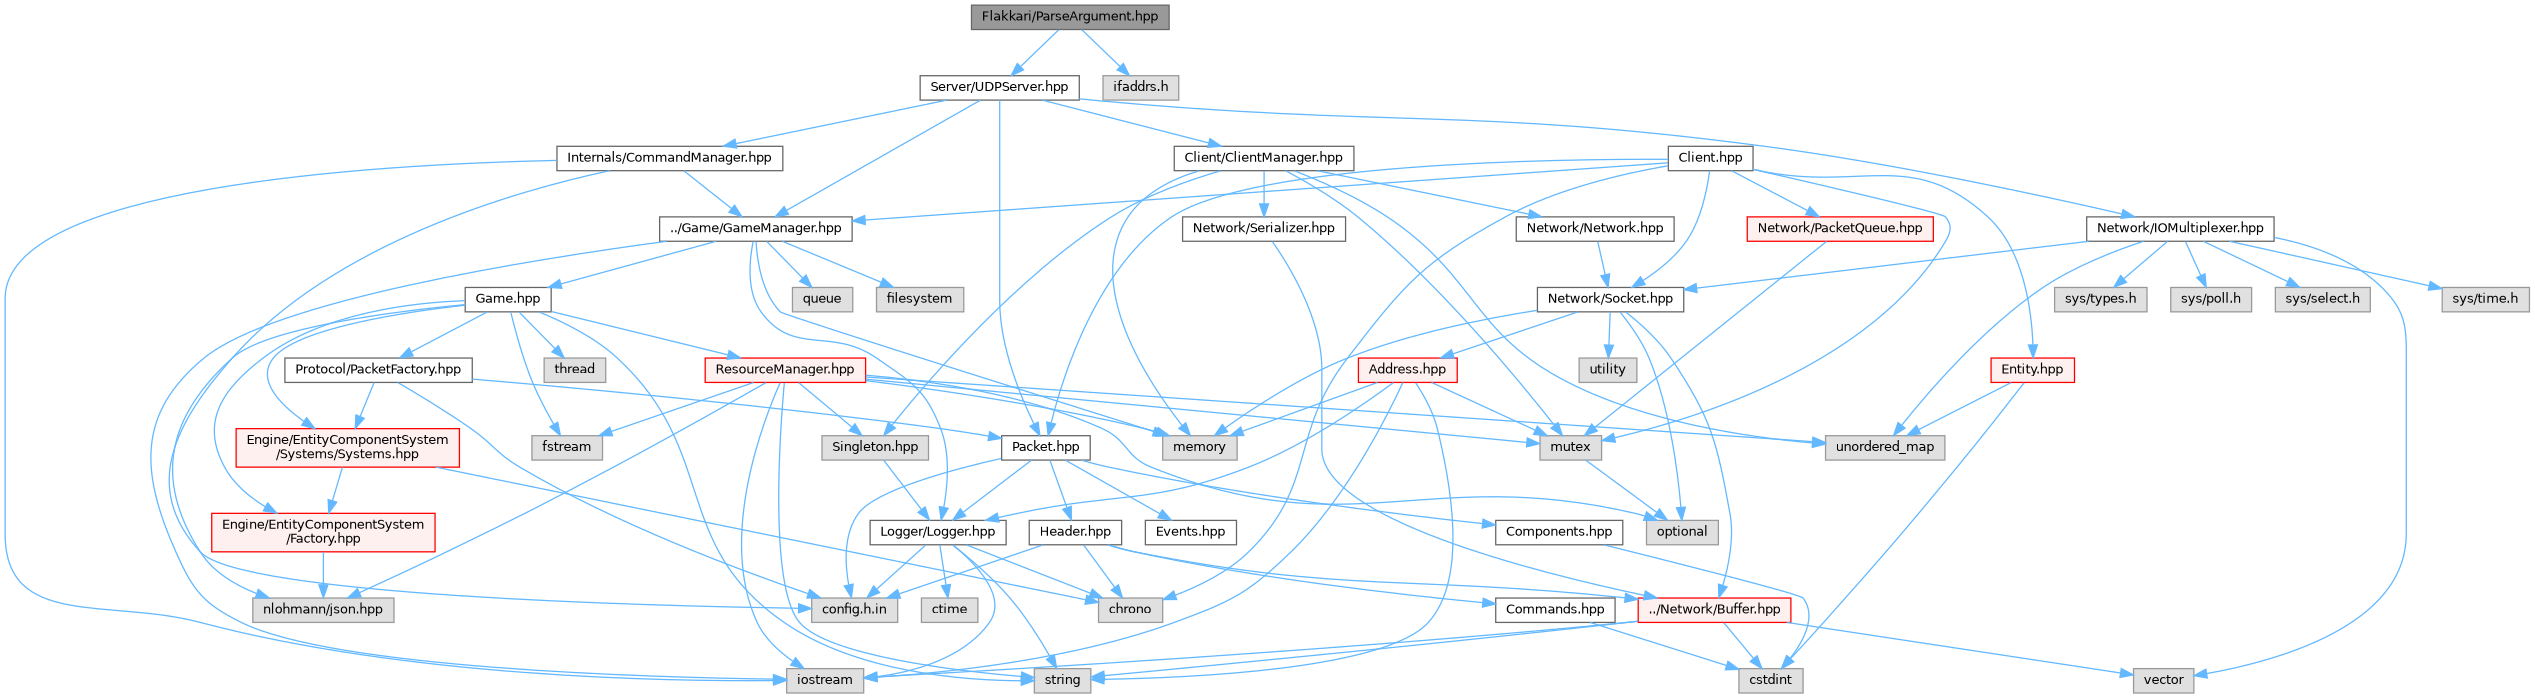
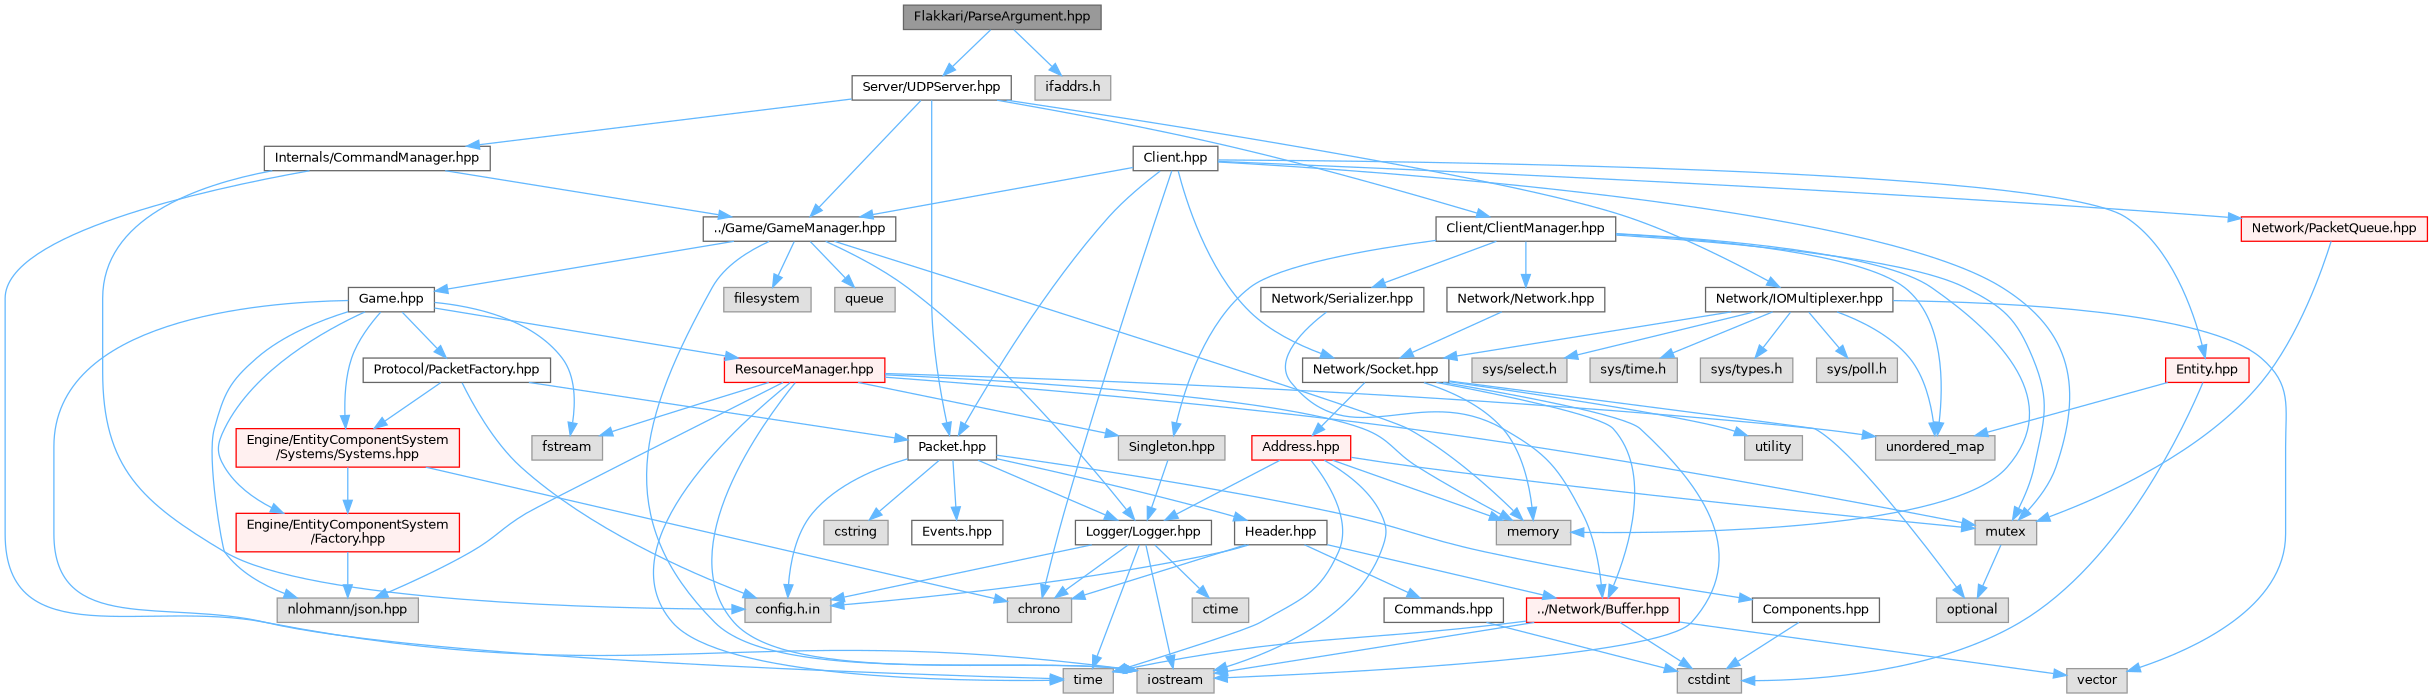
  digraph {
    node [color=grey60 fillcolor="#E0E0E0" fontname=Helvetica fontsize=10 shape=box style=filled]
    edge [color=steelblue1 fontname=Helvetica fontsize=10 labelfontname=Helvetica labelfontsize=10 style=solid]
    n1 [color=gray40 fillcolor=grey60 fontcolor=black height=0.2 label="Flakkari/ParseArgument.hpp" width=0.4]
    n2 [color=grey40 fillcolor=white height=0.2 label="Server/UDPServer.hpp" width=0.4]
    n3 [height=0.2 label="ifaddrs.h" width=0.4]
    n4 [color=grey40 fillcolor=white height=0.2 label="Client/ClientManager.hpp" width=0.4]
    n5 [color=grey40 fillcolor=white height=0.2 label="../Game/GameManager.hpp" width=0.4]
    n6 [color=grey40 fillcolor=white height=0.2 label="Packet.hpp" width=0.4]
    n7 [color=grey40 fillcolor=white height=0.2 label="Internals/CommandManager.hpp" width=0.4]
    n8 [color=grey40 fillcolor=white height=0.2 label="Network/IOMultiplexer.hpp" width=0.4]
    n9 [height=0.2 label=mutex width=0.4]
    n10 [height=0.2 label=memory width=0.4]
    n11 [height=0.2 label="Singleton.hpp" width=0.4]
    n12 [height=0.2 label=unordered_map width=0.4]
    n13 [color=grey40 fillcolor=white height=0.2 label="Network/Network.hpp" width=0.4]
    n14 [color=grey40 fillcolor=white height=0.2 label="Network/Serializer.hpp" width=0.4]
    n15 [height=0.2 label=filesystem width=0.4]
    n16 [height=0.2 label=iostream width=0.4]
    n17 [height=0.2 label=queue width=0.4]
    n18 [color=grey40 fillcolor=white height=0.2 label="Game.hpp" width=0.4]
    n19 [color=grey40 fillcolor=white height=0.2 label="Logger/Logger.hpp" width=0.4]
    n20 [height=0.2 label="config.h.in" width=0.4]
    n21 [color=grey40 fillcolor=white height=0.2 label="Components.hpp" width=0.4]
    n22 [color=grey40 fillcolor=white height=0.2 label="Events.hpp" width=0.4]
    n23 [color=grey40 fillcolor=white height=0.2 label="Header.hpp" width=0.4]
+   n24 [height=0.2 label=cstring width=0.4]
    n25 [color=grey40 fillcolor=white height=0.2 label="Network/Socket.hpp" width=0.4]
    n26 [height=0.2 label=vector width=0.4]
    n27 [height=0.2 label="sys/select.h" width=0.4]
    n28 [height=0.2 label="sys/time.h" width=0.4]
    n29 [height=0.2 label="sys/types.h" width=0.4]
    n30 [height=0.2 label="sys/poll.h" width=0.4]
    n31 [color=grey40 fillcolor=white height=0.2 label="Client.hpp" width=0.4]
    n32 [height=0.2 label=chrono width=0.4]
    n33 [color=red fillcolor="#FFF0F0" height=0.2 label="Entity.hpp" width=0.4]
    n34 [color=red fillcolor="#FFF0F0" height=0.2 label="Network/PacketQueue.hpp" width=0.4]
    n35 [height=0.2 label=optional width=0.4]
    n36 [color=red fillcolor="#FFF0F0" height=0.2 label="../Network/Buffer.hpp" width=0.4]
    n37 [height=0.2 label=cstdint width=0.4]
    n38 [color=red fillcolor="#FFF0F0" height=0.2 label="Address.hpp" width=0.4]
    n39 [height=0.2 label=utility width=0.4]
    n40 [height=0.2 label=fstream width=0.4]
    n41 [height=0.2 label="nlohmann/json.hpp" width=0.4]
-   n42 [height=0.2 label=string width=0.4]
-   n43 [height=0.2 label=thread width=0.4]
+   n42 [height=0.2 label=time width=0.4]
    n44 [color=red fillcolor="#FFF0F0" height=0.2 label="Engine/EntityComponentSystem\l/Factory.hpp" width=0.4]
    n45 [color=red fillcolor="#FFF0F0" height=0.2 label="Engine/EntityComponentSystem\l/Systems/Systems.hpp" width=0.4]
    n46 [color=grey40 fillcolor=white height=0.2 label="Protocol/PacketFactory.hpp" width=0.4]
    n47 [color=red fillcolor="#FFF0F0" height=0.2 label="ResourceManager.hpp" width=0.4]
    n48 [height=0.2 label=ctime width=0.4]
    n49 [color=grey40 fillcolor=white height=0.2 label="Commands.hpp" width=0.4]
    n1 -> n2
    n1 -> n3
    n2 -> n4
    n2 -> n5
    n2 -> n6
    n2 -> n7
    n2 -> n8
    n4 -> n9
    n4 -> n10
    n4 -> n11
    n4 -> n12
    n4 -> n13
    n4 -> n14
    n5 -> n10
    n5 -> n15
    n5 -> n16
    n5 -> n17
    n5 -> n18
    n5 -> n19
    n6 -> n19
    n6 -> n20
    n6 -> n21
    n6 -> n22
    n6 -> n23
+   n6 -> n24
    n7 -> n5
    n7 -> n16
    n7 -> n20
    n8 -> n12
    n8 -> n25
    n8 -> n26
    n8 -> n27
    n8 -> n28
    n8 -> n29
    n8 -> n30
    n9 -> n35
    n11 -> n19
    n13 -> n25
    n14 -> n36
    n18 -> n40
    n18 -> n41
    n18 -> n42
-   n18 -> n43
    n18 -> n44
    n18 -> n45
    n18 -> n46
    n18 -> n47
    n19 -> n16
    n19 -> n20
    n19 -> n32
    n19 -> n42
    n19 -> n48
    n21 -> n37
    n23 -> n20
    n23 -> n32
    n23 -> n36
    n23 -> n49
    n25 -> n10
+   n25 -> n16
    n25 -> n35
    n25 -> n36
    n25 -> n38
    n25 -> n39
    n31 -> n5
    n31 -> n6
    n31 -> n9
    n31 -> n25
    n31 -> n32
    n31 -> n33
    n31 -> n34
    n33 -> n12
    n33 -> n37
    n34 -> n9
    n36 -> n16
    n36 -> n26
    n36 -> n37
    n36 -> n42
    n38 -> n9
    n38 -> n10
    n38 -> n16
    n38 -> n19
    n38 -> n42
    n44 -> n41
    n45 -> n32
    n45 -> n44
    n46 -> n6
    n46 -> n20
    n46 -> n45
    n47 -> n9
    n47 -> n10
    n47 -> n11
    n47 -> n12
    n47 -> n16
-   n47 -> n35
    n47 -> n40
    n47 -> n41
    n47 -> n42
    n49 -> n37
  }
